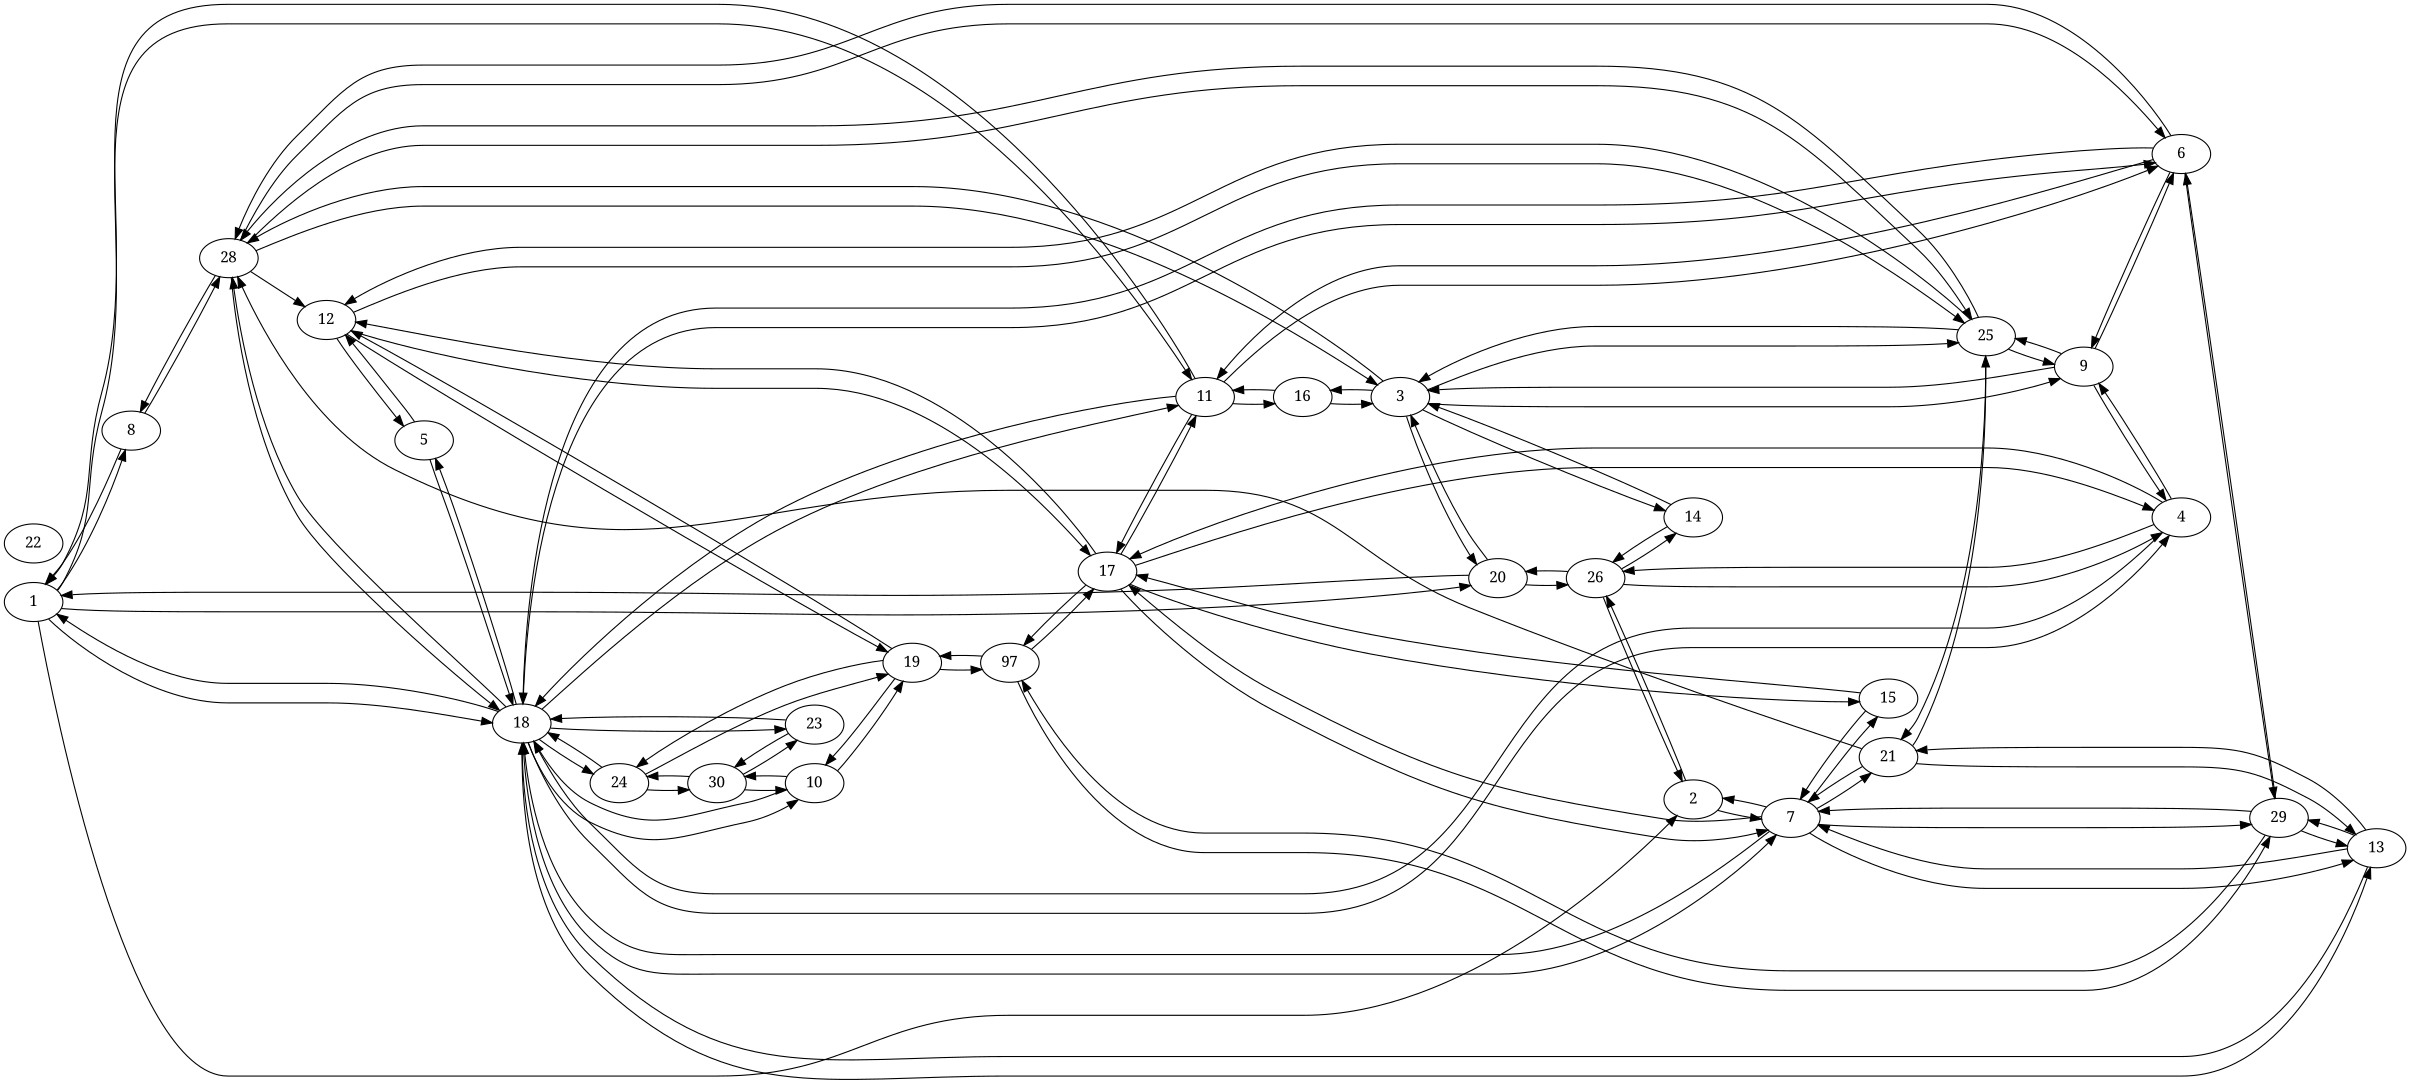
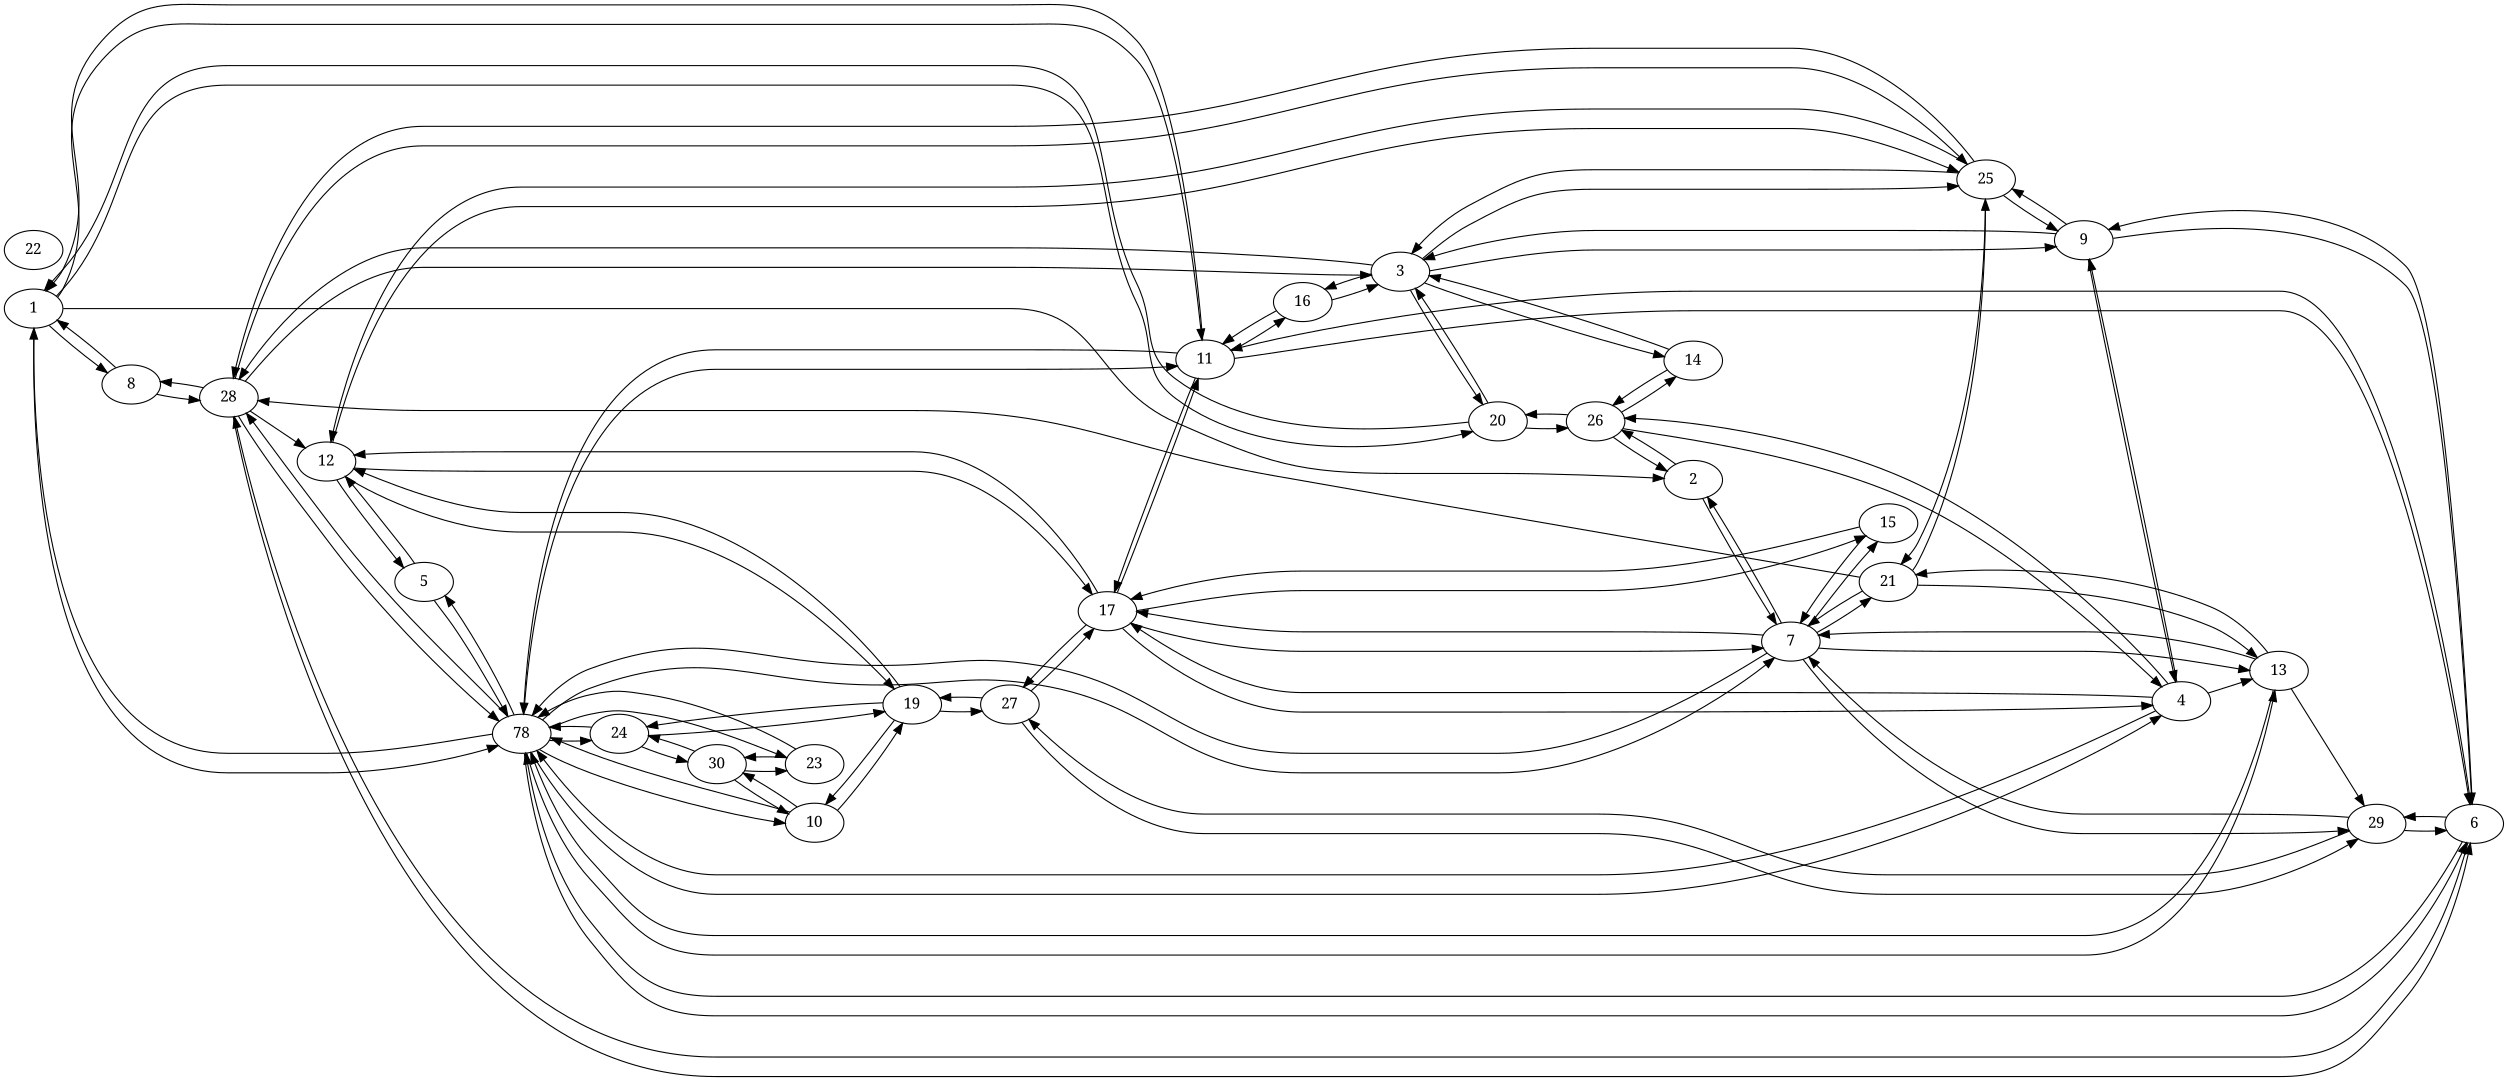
  digraph {
    fontname="Noto Serif"
    rankdir=LR
    node [fontname="Noto Serif"]
    edge [fontname="Noto Serif"]
    1
    8
-   18
+   18 [label=78]
    2
    11
    20
    28
    4
    5
    6
    7
    13
    10
    23
    24
    26
    16
    17
    3
    25
    12
    9
    29
    21
    15
    19
    30
    14
-   27 [label=97]
+   27
    22
    1 -> 8
    1 -> 18
    1 -> 2
    1 -> 11
    1 -> 20
    8 -> 1
    8 -> 28
    18 -> 1
    18 -> 11
    18 -> 28
    18 -> 4
    18 -> 5
    18 -> 6
    18 -> 7
    18 -> 13
    18 -> 10
    18 -> 23
    18 -> 24
    2 -> 7
    2 -> 26
    11 -> 1
    11 -> 18
    11 -> 6
    11 -> 16
    11 -> 17
    20 -> 1
    20 -> 26
    20 -> 3
    28 -> 8
    28 -> 18
    28 -> 6
    28 -> 3
    28 -> 25
    28 -> 12
    4 -> 18
    4 -> 26
    4 -> 17
    4 -> 9
    5 -> 18
    5 -> 12
    6 -> 18
    6 -> 11
    6 -> 28
    6 -> 9
    6 -> 29
    7 -> 18
    7 -> 2
    7 -> 13
    7 -> 17
    7 -> 29
    7 -> 21
    7 -> 15
    13 -> 18
    13 -> 7
    13 -> 29
    13 -> 21
    10 -> 18
    10 -> 19
    10 -> 30
    23 -> 18
    23 -> 30
    24 -> 18
    24 -> 19
    24 -> 30
    26 -> 2
    26 -> 20
    26 -> 4
    26 -> 14
    16 -> 11
    16 -> 3
    17 -> 11
    17 -> 4
    17 -> 7
    17 -> 12
    17 -> 15
    17 -> 27
    3 -> 20
    3 -> 28
    3 -> 16
    3 -> 25
    3 -> 9
    3 -> 14
    25 -> 28
    25 -> 3
    25 -> 12
    25 -> 9
    25 -> 21
    12 -> 5
    12 -> 17
    12 -> 25
    12 -> 19
    9 -> 4
    9 -> 6
    9 -> 3
    9 -> 25
    29 -> 6
    29 -> 7
-   29 -> 13
+   4 -> 13
    29 -> 27
    21 -> 28
    21 -> 7
    21 -> 13
    21 -> 25
    15 -> 7
    15 -> 17
    19 -> 10
    19 -> 24
    19 -> 12
    19 -> 27
    30 -> 10
    30 -> 23
    30 -> 24
    14 -> 26
    14 -> 3
    27 -> 17
    27 -> 29
    27 -> 19
  }
